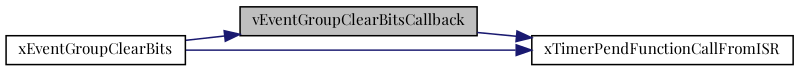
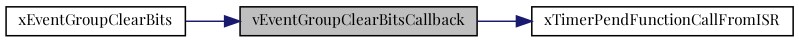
  digraph {
    fontname="Playfair Display"
    rankdir=LR
    node [color=black fillcolor=white fontname="Playfair Display" fontsize=10 shape=record style=filled]
    edge [color=midnightblue fontname="Playfair Display" fontsize=10 labelfontname=Helvetica labelfontsize=10 style=solid]
    n1 [fillcolor=grey75 fontcolor=black height=0.2 label=vEventGroupClearBitsCallback width=0.4]
    n2 [height=0.2 label=xTimerPendFunctionCallFromISR width=0.4]
    n3 [height=0.2 label=xEventGroupClearBits width=0.4]
    n1 -> n2
    n3 -> n1
-   n3 -> n2
  }
